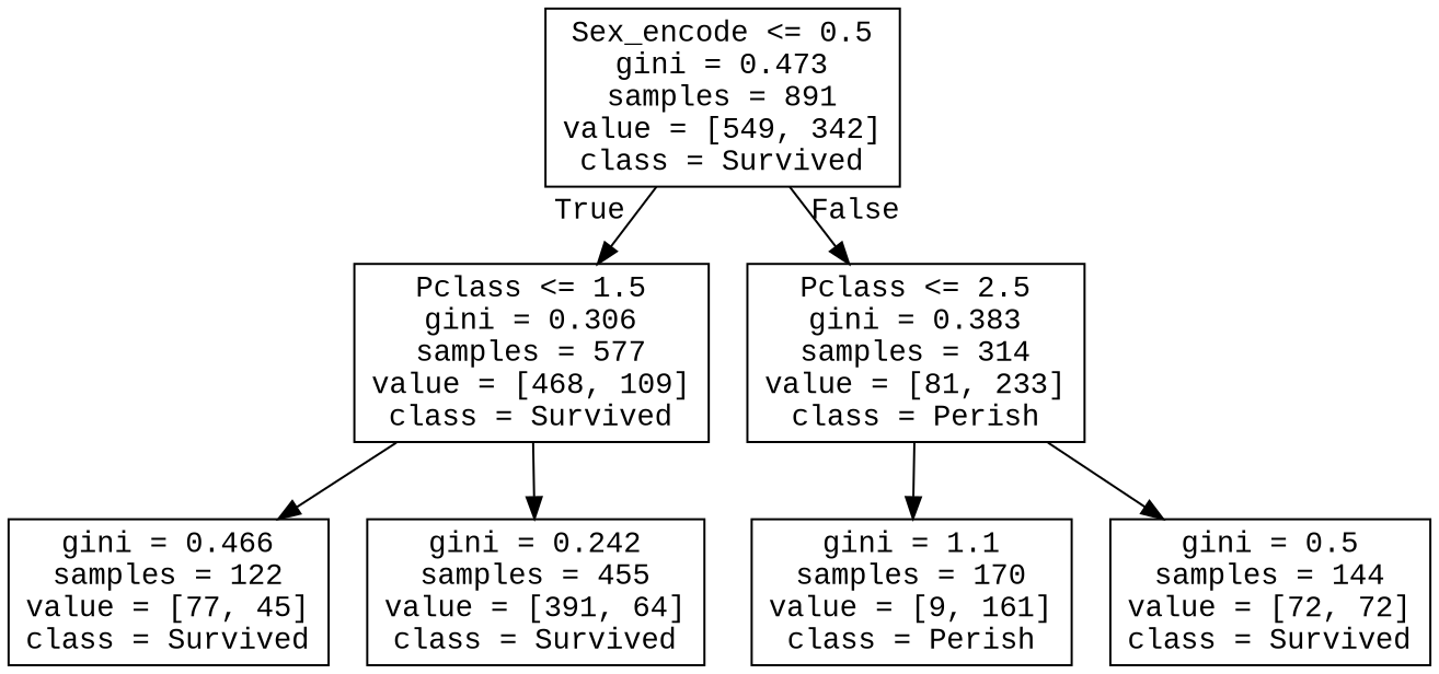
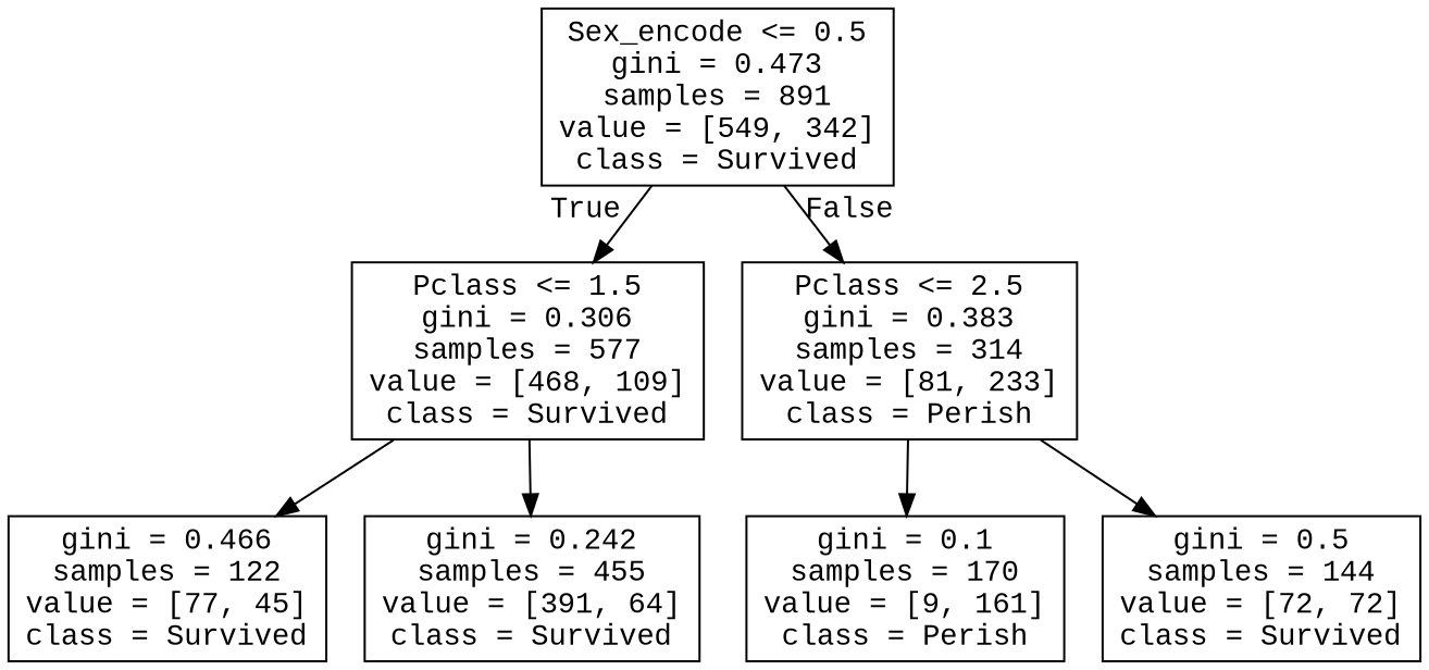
  digraph {
    fontname="Liberation Mono"
    node [fontname="Liberation Mono" shape=box]
    edge [fontname="Liberation Mono"]
    n1 [label="Sex_encode <= 0.5\ngini = 0.473\nsamples = 891\nvalue = [549, 342]\nclass = Survived"]
    n2 [label="Pclass <= 1.5\ngini = 0.306\nsamples = 577\nvalue = [468, 109]\nclass = Survived"]
    n3 [label="Pclass <= 2.5\ngini = 0.383\nsamples = 314\nvalue = [81, 233]\nclass = Perish"]
    n4 [label="gini = 0.466\nsamples = 122\nvalue = [77, 45]\nclass = Survived"]
    n5 [label="gini = 0.242\nsamples = 455\nvalue = [391, 64]\nclass = Survived"]
-   n6 [label="gini = 1.1\nsamples = 170\nvalue = [9, 161]\nclass = Perish"]
+   n6 [label="gini = 0.1\nsamples = 170\nvalue = [9, 161]\nclass = Perish"]
    n7 [label="gini = 0.5\nsamples = 144\nvalue = [72, 72]\nclass = Survived"]
    n1 -> n2 [headlabel=True labelangle=45 labeldistance=2.5]
    n1 -> n3 [headlabel=False labelangle=-45 labeldistance=2.5]
    n2 -> n4
    n2 -> n5
    n3 -> n6
    n3 -> n7
  }
